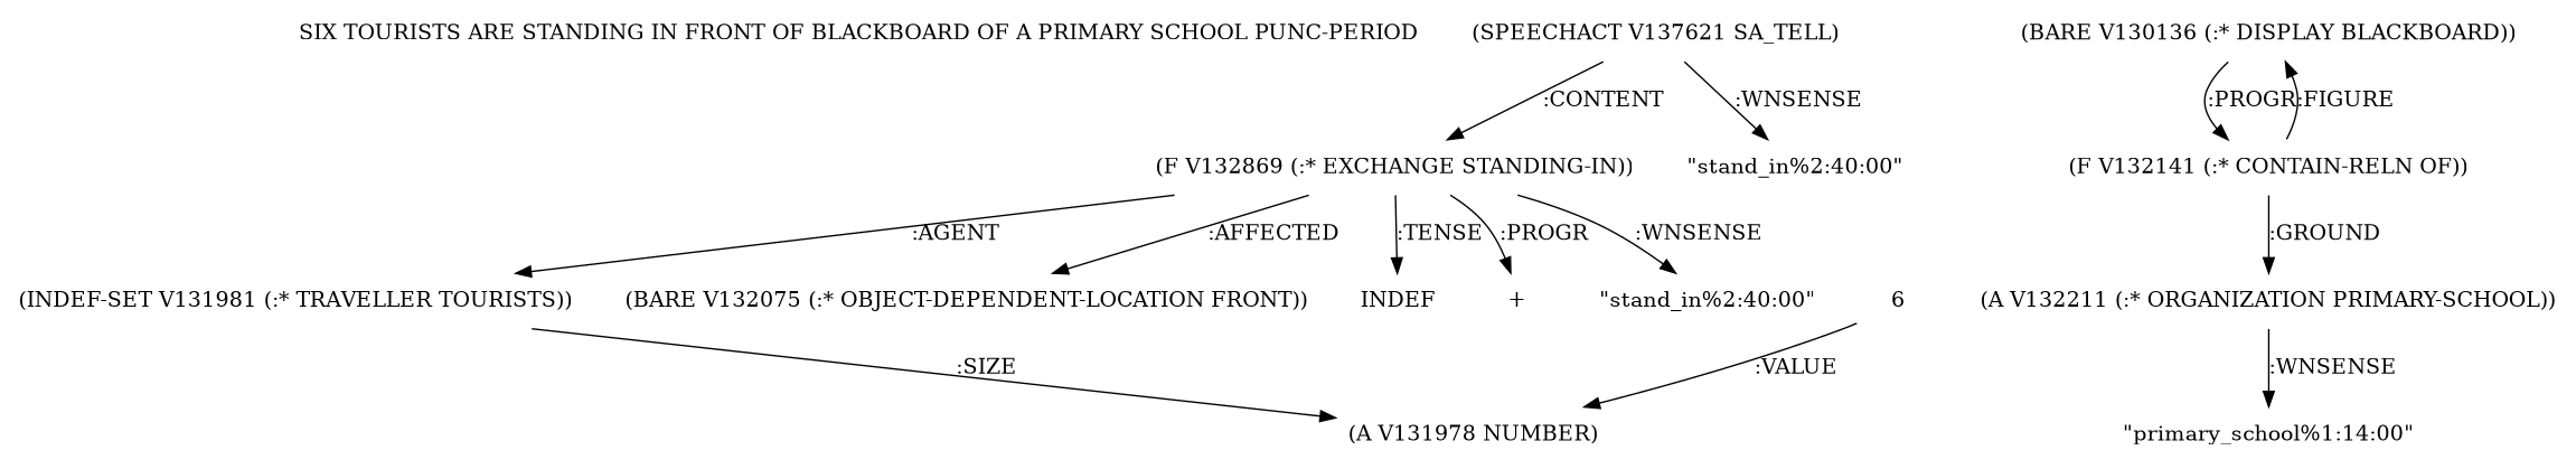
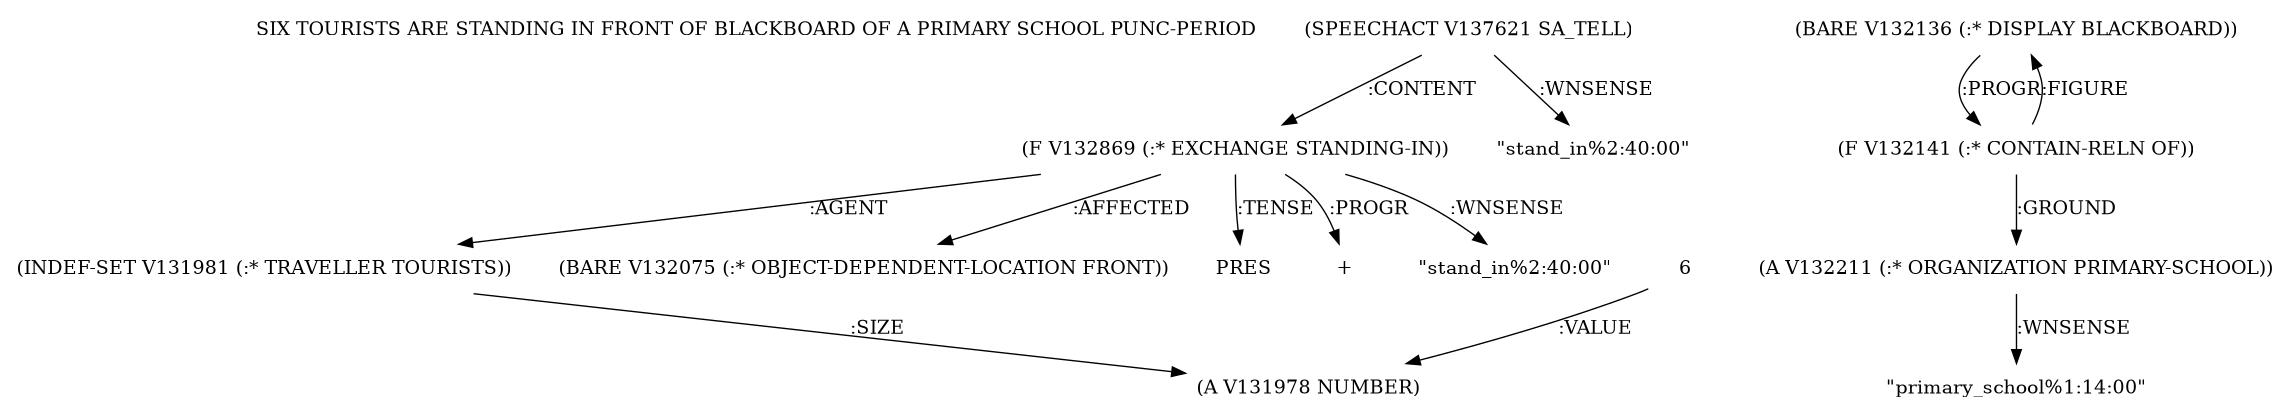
  digraph {
    node [shape=none]
    "SIX TOURISTS ARE STANDING IN FRONT OF BLACKBOARD OF A PRIMARY SCHOOL PUNC-PERIOD"
    n2 [label="(SPEECHACT V137621 SA_TELL)"]
    n3 [label="(F V132869 (:* EXCHANGE STANDING-IN))"]
    n4 [label="\"stand_in%2:40:00\""]
    n5 [label="(INDEF-SET V131981 (:* TRAVELLER TOURISTS))"]
    n6 [label="(BARE V132075 (:* OBJECT-DEPENDENT-LOCATION FRONT))"]
-   n7 [label=INDEF]
+   n7 [label=PRES]
    n8 [label="+"]
    n9 [label="\"stand_in%2:40:00\""]
    n10 [label="(A V131978 NUMBER)"]
-   n11 [label="(BARE V130136 (:* DISPLAY BLACKBOARD))"]
+   n11 [label="(BARE V132136 (:* DISPLAY BLACKBOARD))"]
    n12 [label="(F V132141 (:* CONTAIN-RELN OF))"]
    n13 [label=6]
    n14 [label="(A V132211 (:* ORGANIZATION PRIMARY-SCHOOL))"]
    n15 [label="\"primary_school%1:14:00\""]
    n2 -> n3 [label=":CONTENT"]
    n2 -> n4 [label=":WNSENSE"]
    n3 -> n5 [label=":AGENT"]
    n3 -> n6 [label=":AFFECTED"]
    n3 -> n7 [label=":TENSE"]
    n3 -> n8 [label=":PROGR"]
    n3 -> n9 [label=":WNSENSE"]
    n5 -> n10 [label=":SIZE"]
    n11 -> n12 [label=":PROGR"]
    n12 -> n11 [label=":FIGURE"]
    n12 -> n14 [label=":GROUND"]
    n13 -> n10 [label=":VALUE"]
    n14 -> n15 [label=":WNSENSE"]
  }
